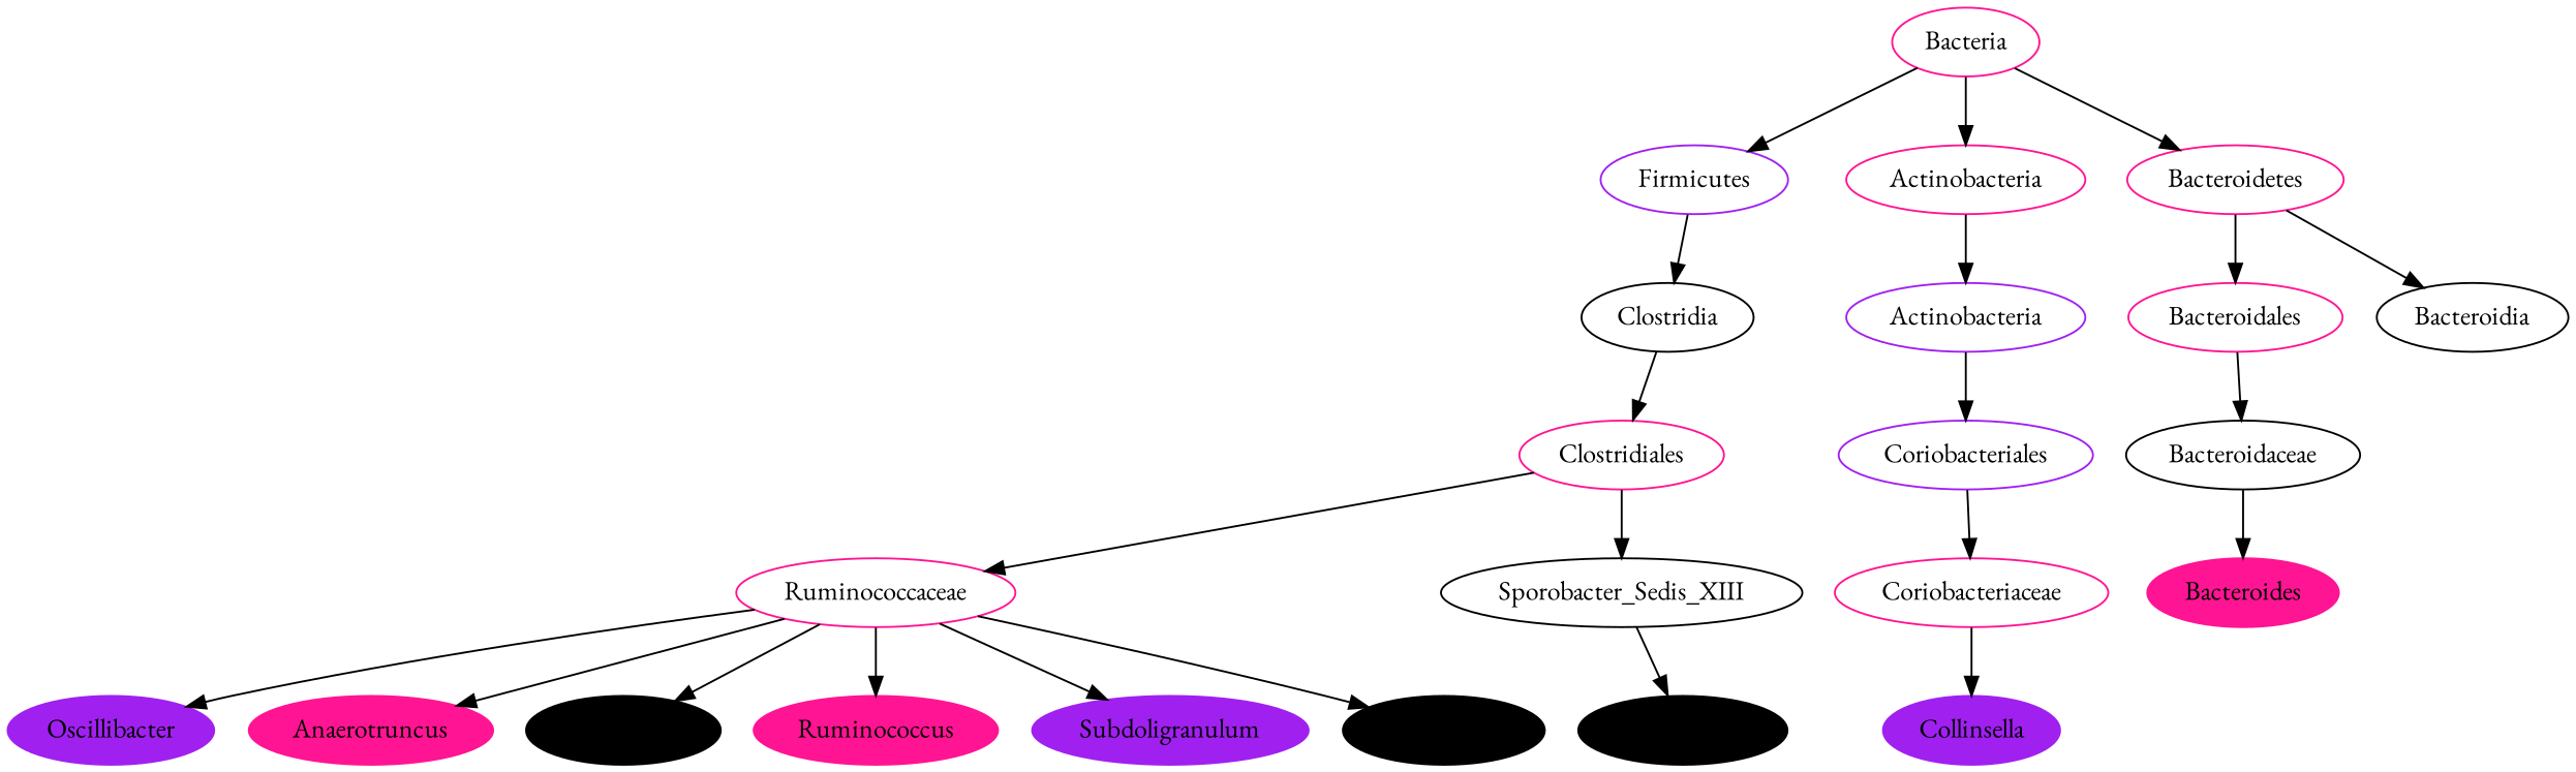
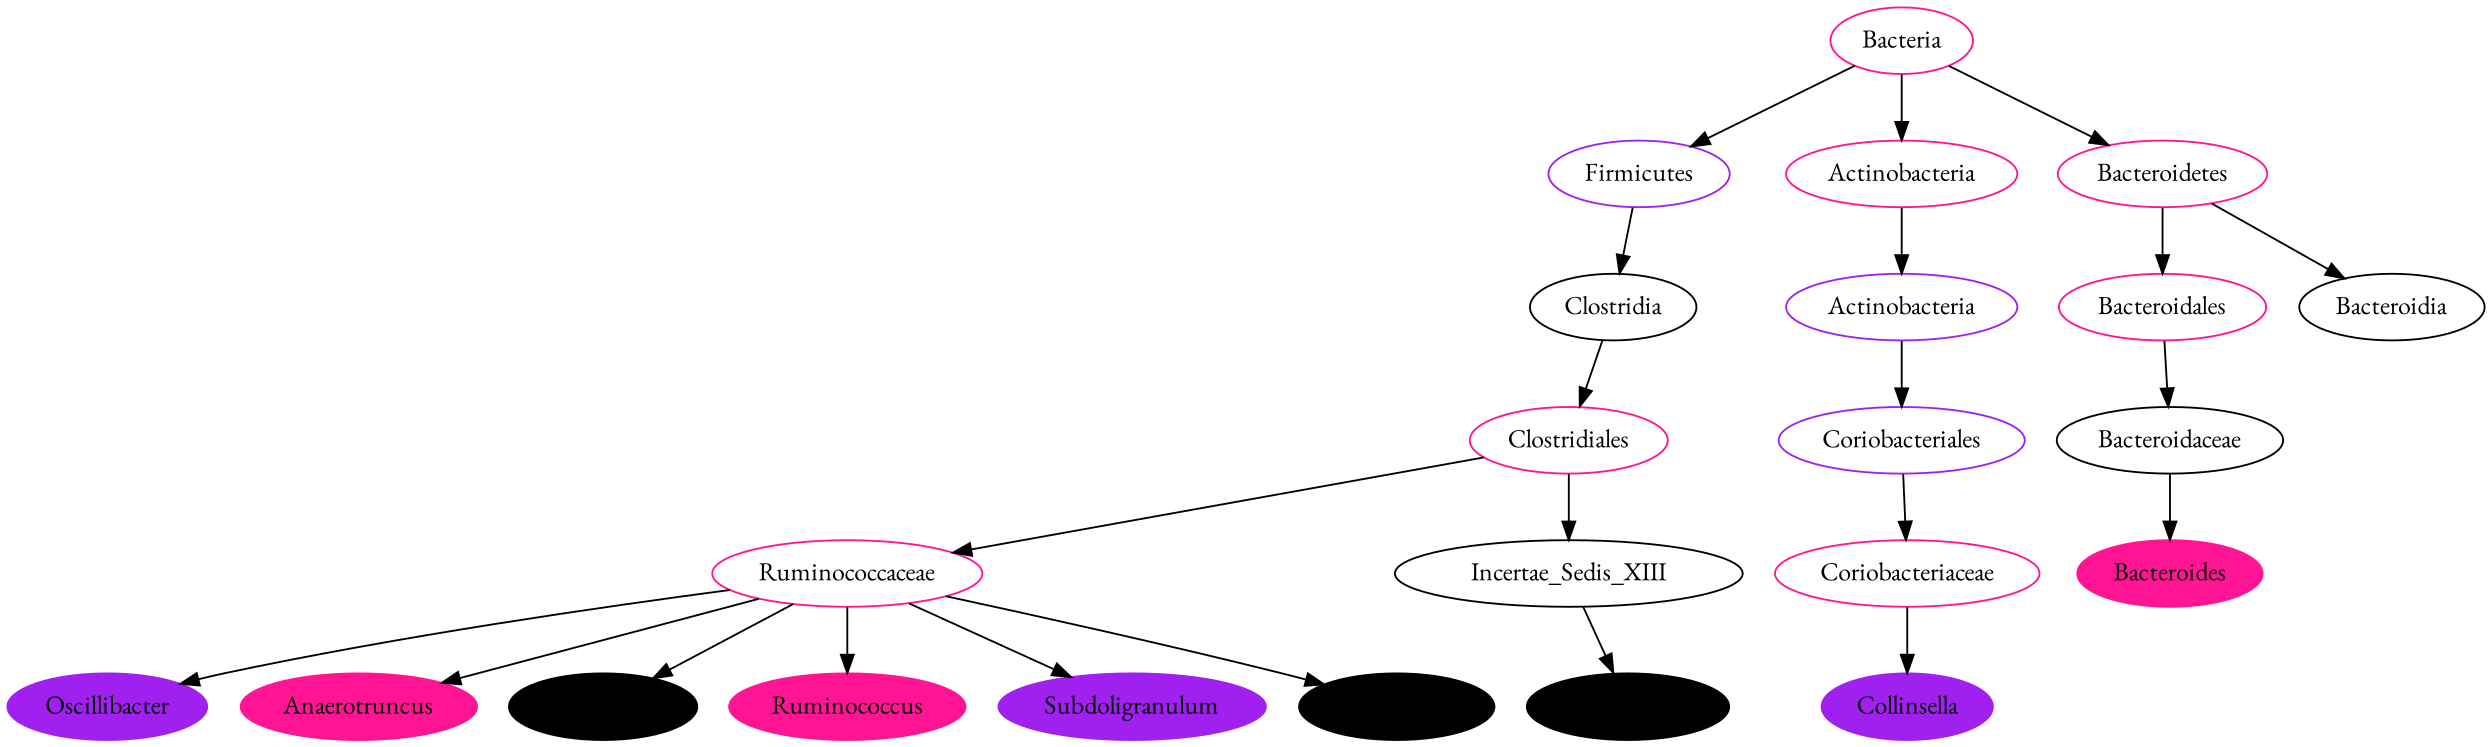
  digraph {
    fontname="EB Garamond"
    node [color=deeppink fontname="EB Garamond"]
    edge [fontname="EB Garamond"]
    n1 [color=purple label=Oscillibacter style=filled]
    n2 [label=Ruminococcaceae]
    n3 [label=Anaerotruncus style=filled]
    n4 [color=black label=unclassified style=filled]
    n5 [label=Ruminococcus style=filled]
    n6 [color=purple label=Subdoligranulum style=filled]
    n7 [color=black label=Sporobacter style=filled]
    n8 [label=Clostridiales]
-   n9 [color=black label=Sporobacter_Sedis_XIII]
+   n9 [color=black label=Incertae_Sedis_XIII]
    n10 [color=black label=Anaerovorax style=filled]
    n11 [color=black label=Clostridia]
    n12 [color=purple label=Firmicutes]
    n13 [label=Bacteria]
    n14 [label=Actinobacteria]
    n15 [label=Bacteroidetes]
    n16 [color=purple label=Actinobacteria]
    n17 [label=Bacteroidales]
    n18 [color=black label=Bacteroidia]
    n19 [color=purple label=Collinsella style=filled]
    n20 [label=Coriobacteriaceae]
    n21 [color=purple label=Coriobacteriales]
    n22 [label=Bacteroides style=filled]
    n23 [color=black label=Bacteroidaceae]
    n2 -> n1
    n2 -> n3
    n2 -> n4
    n2 -> n5
    n2 -> n6
    n2 -> n7
    n8 -> n2
    n8 -> n9
    n9 -> n10
    n11 -> n8
    n12 -> n11
    n13 -> n12
    n13 -> n14
    n13 -> n15
    n14 -> n16
    n15 -> n17
    n15 -> n18
    n16 -> n21
    n17 -> n23
    n20 -> n19
    n21 -> n20
    n23 -> n22
  }
